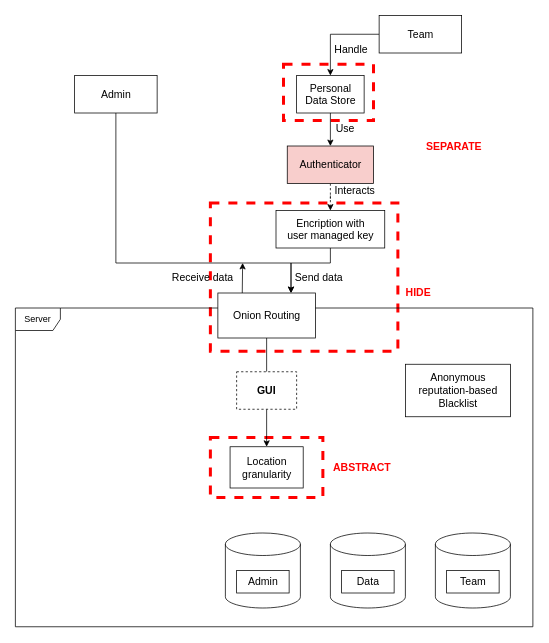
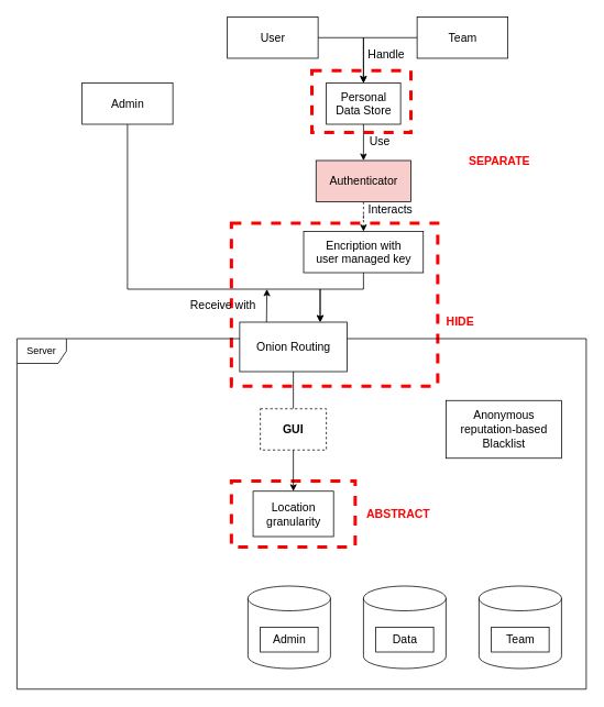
  <mxCell id="0" />
  <mxCell id="1" parent="0" />
  <mxCell id="2" value="" style="outlineConnect=0;html=1;whiteSpace=wrap;fontSize=12;fontStyle=0;verticalAlign=top;align=center;dashed=1;spacingTop=3;strokeWidth=4;fillColor=none;strokeColor=#FF0000;" vertex="1" parent="1"><mxGeometry x="280" y="582.5" width="150" height="80" as="geometry" /></mxCell>
  <mxCell id="3" value="" style="outlineConnect=0;html=1;whiteSpace=wrap;fontSize=12;fontStyle=0;verticalAlign=top;align=center;dashed=1;spacingTop=3;strokeWidth=4;fillColor=none;strokeColor=#FF0000;" vertex="1" parent="1"><mxGeometry x="280" y="270" width="250" height="197.5" as="geometry" /></mxCell>
  <mxCell id="4" value="" style="outlineConnect=0;html=1;whiteSpace=wrap;fontSize=12;fontStyle=0;verticalAlign=top;align=center;dashed=1;spacingTop=3;strokeWidth=4;fillColor=none;strokeColor=#FF0000;" vertex="1" parent="1"><mxGeometry x="377.5" y="85" width="120" height="75" as="geometry" /></mxCell>
  <mxCell id="5" value="Server" style="shape=umlFrame;whiteSpace=wrap;html=1;" parent="1" vertex="1"><mxGeometry x="20" y="410" width="690" height="425" as="geometry" /></mxCell>
  <mxCell id="6" value="" style="shape=cylinder3;whiteSpace=wrap;html=1;boundedLbl=1;backgroundOutline=1;size=15;" parent="1" vertex="1"><mxGeometry x="300" y="710" width="100" height="100" as="geometry" /></mxCell>
  <mxCell id="7" style="edgeStyle=orthogonalEdgeStyle;rounded=0;orthogonalLoop=1;jettySize=auto;html=1;exitX=0.5;exitY=1;exitDx=0;exitDy=0;entryX=0.75;entryY=0;entryDx=0;entryDy=0;startArrow=none;" parent="1" source="38" target="11" edge="1"><mxGeometry relative="1" as="geometry"><Array as="points"><mxPoint x="387" y="350" /></Array></mxGeometry></mxCell>
  <mxCell id="8" style="edgeStyle=orthogonalEdgeStyle;rounded=0;orthogonalLoop=1;jettySize=auto;html=1;exitX=0;exitY=0.5;exitDx=0;exitDy=0;entryX=0.5;entryY=0;entryDx=0;entryDy=0;" parent="1" source="9" target="18" edge="1"><mxGeometry relative="1" as="geometry" /></mxCell>
  <mxCell id="9" value="&lt;font style=&quot;font-size: 14px&quot;&gt;Team&lt;/font&gt;" style="html=1;" parent="1" vertex="1"><mxGeometry x="505" y="20" width="110" height="50" as="geometry" /></mxCell>
  <mxCell id="10" style="edgeStyle=orthogonalEdgeStyle;rounded=0;orthogonalLoop=1;jettySize=auto;html=1;exitX=0.5;exitY=1;exitDx=0;exitDy=0;entryX=0.5;entryY=0;entryDx=0;entryDy=0;endArrow=none;" edge="1" parent="1" source="11" target="25"><mxGeometry relative="1" as="geometry"><mxPoint x="355" y="478" as="targetPoint" /></mxGeometry></mxCell>
  <mxCell id="11" value="&lt;font style=&quot;font-size: 14px&quot;&gt;Onion Routing&lt;/font&gt;" style="html=1;" parent="1" vertex="1"><mxGeometry x="290" y="390" width="130" height="60" as="geometry" /></mxCell>
  <mxCell id="12" value="" style="shape=cylinder3;whiteSpace=wrap;html=1;boundedLbl=1;backgroundOutline=1;size=15;" parent="1" vertex="1"><mxGeometry x="580" y="710" width="100" height="100" as="geometry" /></mxCell>
  <mxCell id="13" value="&lt;font style=&quot;font-size: 14px&quot;&gt;Admin&lt;/font&gt;" style="html=1;" parent="1" vertex="1"><mxGeometry x="315" y="760" width="70" height="30" as="geometry" /></mxCell>
  <mxCell id="14" value="" style="shape=cylinder3;whiteSpace=wrap;html=1;boundedLbl=1;backgroundOutline=1;size=15;" parent="1" vertex="1"><mxGeometry x="440" y="710" width="100" height="100" as="geometry" /></mxCell>
  <mxCell id="15" value="&lt;font style=&quot;font-size: 14px&quot;&gt;Data&lt;/font&gt;" style="html=1;" parent="1" vertex="1"><mxGeometry x="455" y="760" width="70" height="30" as="geometry" /></mxCell>
  <mxCell id="16" value="&lt;font style=&quot;font-size: 14px&quot;&gt;Team&lt;/font&gt;" style="html=1;" parent="1" vertex="1"><mxGeometry x="595" y="760" width="70" height="30" as="geometry" /></mxCell>
  <mxCell id="17" style="edgeStyle=orthogonalEdgeStyle;rounded=0;orthogonalLoop=1;jettySize=auto;html=1;exitX=0.5;exitY=1;exitDx=0;exitDy=0;" edge="1" parent="1" source="18" target="32"><mxGeometry relative="1" as="geometry" /></mxCell>
  <mxCell id="18" value="&lt;font style=&quot;font-size: 14px&quot;&gt;Personal&lt;br&gt;Data Store&lt;/font&gt;" style="html=1;" parent="1" vertex="1"><mxGeometry x="395" y="100" width="90" height="50" as="geometry" /></mxCell>
  <mxCell id="19" value="&lt;font style=&quot;font-size: 14px&quot;&gt;Handle&lt;/font&gt;" style="text;html=1;strokeColor=none;fillColor=none;align=center;verticalAlign=middle;whiteSpace=wrap;rounded=0;" parent="1" vertex="1"><mxGeometry x="448" y="56" width="40" height="20" as="geometry" /></mxCell>
- <mxCell id="20" value="&lt;font style=&quot;font-size: 14px&quot;&gt;Send data&lt;/font&gt;" style="text;html=1;strokeColor=none;fillColor=none;align=center;verticalAlign=middle;whiteSpace=wrap;rounded=0;" parent="1" vertex="1"><mxGeometry x="385" y="360" width="80" height="20" as="geometry" /></mxCell>
  <mxCell id="21" value="&lt;font style=&quot;font-size: 14px&quot;&gt;Anonymous&lt;br&gt;reputation-based&lt;br&gt;Blacklist&lt;/font&gt;" style="html=1;" parent="1" vertex="1"><mxGeometry x="540" y="485" width="140" height="70" as="geometry" /></mxCell>
+ <mxCell id="22" style="edgeStyle=orthogonalEdgeStyle;rounded=0;orthogonalLoop=1;jettySize=auto;html=1;exitX=1;exitY=0.5;exitDx=0;exitDy=0;entryX=0.5;entryY=0;entryDx=0;entryDy=0;" parent="1" source="23" target="18" edge="1"><mxGeometry relative="1" as="geometry" /></mxCell>
+ <mxCell id="23" value="&lt;font style=&quot;font-size: 14px&quot;&gt;User&lt;/font&gt;" style="html=1;" parent="1" vertex="1"><mxGeometry x="275" y="20" width="110" height="50" as="geometry" /></mxCell>
  <mxCell id="24" style="edgeStyle=orthogonalEdgeStyle;rounded=0;orthogonalLoop=1;jettySize=auto;html=1;exitX=0.5;exitY=1;exitDx=0;exitDy=0;entryX=0.5;entryY=0;entryDx=0;entryDy=0;" edge="1" parent="1" source="25" target="34"><mxGeometry relative="1" as="geometry" /></mxCell>
  <mxCell id="25" value="&lt;font style=&quot;font-size: 14px&quot;&gt;&lt;b&gt;GUI&lt;/b&gt;&lt;/font&gt;" style="rounded=0;whiteSpace=wrap;html=1;dashed=1;" parent="1" vertex="1"><mxGeometry x="315" y="495" width="80" height="50" as="geometry" /></mxCell>
  <mxCell id="26" value="&lt;font style=&quot;font-size: 14px&quot;&gt;Use&lt;/font&gt;" style="text;html=1;strokeColor=none;fillColor=none;align=center;verticalAlign=middle;whiteSpace=wrap;rounded=0;" parent="1" vertex="1"><mxGeometry x="440" y="161" width="40" height="20" as="geometry" /></mxCell>
  <mxCell id="27" style="edgeStyle=orthogonalEdgeStyle;rounded=0;orthogonalLoop=1;jettySize=auto;html=1;exitX=0.5;exitY=1;exitDx=0;exitDy=0;entryX=0.75;entryY=0;entryDx=0;entryDy=0;" parent="1" source="28" target="11" edge="1"><mxGeometry relative="1" as="geometry"><Array as="points"><mxPoint x="154" y="350" /><mxPoint x="387" y="350" /></Array></mxGeometry></mxCell>
  <mxCell id="28" value="&lt;font style=&quot;font-size: 14px&quot;&gt;Admin&lt;/font&gt;" style="html=1;" parent="1" vertex="1"><mxGeometry x="99" y="100" width="110" height="50" as="geometry" /></mxCell>
  <mxCell id="29" value="" style="endArrow=classic;html=1;exitX=0.25;exitY=0;exitDx=0;exitDy=0;" parent="1" source="11" edge="1"><mxGeometry width="50" height="50" relative="1" as="geometry"><mxPoint x="295" y="350" as="sourcePoint" /><mxPoint x="323" y="350" as="targetPoint" /></mxGeometry></mxCell>
- <mxCell id="30" value="&lt;font style=&quot;font-size: 14px&quot;&gt;Receive data&lt;/font&gt;" style="text;html=1;strokeColor=none;fillColor=none;align=center;verticalAlign=middle;whiteSpace=wrap;rounded=0;" parent="1" vertex="1"><mxGeometry x="225" y="360" width="90" height="20" as="geometry" /></mxCell>
+ <mxCell id="30" value="&lt;font style=&quot;font-size: 14px&quot;&gt;Receive with&lt;/font&gt;" style="text;html=1;strokeColor=none;fillColor=none;align=center;verticalAlign=middle;whiteSpace=wrap;rounded=0;" parent="1" vertex="1"><mxGeometry x="225" y="360" width="90" height="20" as="geometry" /></mxCell>
  <mxCell id="31" style="edgeStyle=orthogonalEdgeStyle;rounded=0;orthogonalLoop=1;jettySize=auto;html=1;exitX=0.5;exitY=1;exitDx=0;exitDy=0;dashed=1;" edge="1" parent="1" source="32" target="38"><mxGeometry relative="1" as="geometry" /></mxCell>
  <mxCell id="32" value="&lt;span style=&quot;font-size: 14px&quot;&gt;Authenticator&lt;/span&gt;" style="html=1;fillColor=#f8cecc;" vertex="1" parent="1"><mxGeometry x="382.5" y="194" width="115" height="50" as="geometry" /></mxCell>
  <mxCell id="33" value="&lt;font style=&quot;font-size: 14px&quot;&gt;Interacts&lt;/font&gt;" style="text;html=1;strokeColor=none;fillColor=none;align=center;verticalAlign=middle;whiteSpace=wrap;rounded=0;" vertex="1" parent="1"><mxGeometry x="432.5" y="244" width="80" height="20" as="geometry" /></mxCell>
  <mxCell id="34" value="&lt;span style=&quot;font-size: 14px&quot;&gt;Location&lt;br&gt;granularity&lt;/span&gt;" style="html=1;" vertex="1" parent="1"><mxGeometry x="306.25" y="595" width="97.5" height="55" as="geometry" /></mxCell>
  <mxCell id="35" value="&lt;font color=&quot;#ff0000&quot; size=&quot;1&quot;&gt;&lt;b style=&quot;font-size: 14px&quot;&gt;HIDE&lt;/b&gt;&lt;/font&gt;" style="text;html=1;strokeColor=none;fillColor=none;align=center;verticalAlign=middle;whiteSpace=wrap;rounded=0;dashed=1;" vertex="1" parent="1"><mxGeometry x="530" y="380" width="55" height="20" as="geometry" /></mxCell>
  <mxCell id="36" value="&lt;font color=&quot;#ff0000&quot; size=&quot;1&quot;&gt;&lt;b style=&quot;font-size: 14px&quot;&gt;ABSTRACT&lt;/b&gt;&lt;/font&gt;" style="text;html=1;strokeColor=none;fillColor=none;align=center;verticalAlign=middle;whiteSpace=wrap;rounded=0;dashed=1;" vertex="1" parent="1"><mxGeometry x="435" y="612.5" width="95" height="20" as="geometry" /></mxCell>
  <mxCell id="37" value="&lt;font color=&quot;#ff0000&quot; size=&quot;1&quot;&gt;&lt;b style=&quot;font-size: 14px&quot;&gt;SEPARATE&lt;/b&gt;&lt;/font&gt;" style="text;html=1;strokeColor=none;fillColor=none;align=center;verticalAlign=middle;whiteSpace=wrap;rounded=0;dashed=1;" vertex="1" parent="1"><mxGeometry x="570" y="185" width="70" height="20" as="geometry" /></mxCell>
  <mxCell id="38" value="&lt;font style=&quot;font-size: 14px&quot;&gt;Encription with&lt;br&gt;user managed key&lt;/font&gt;" style="html=1;" parent="1" vertex="1"><mxGeometry x="367.5" y="280" width="145" height="50" as="geometry" /></mxCell>
